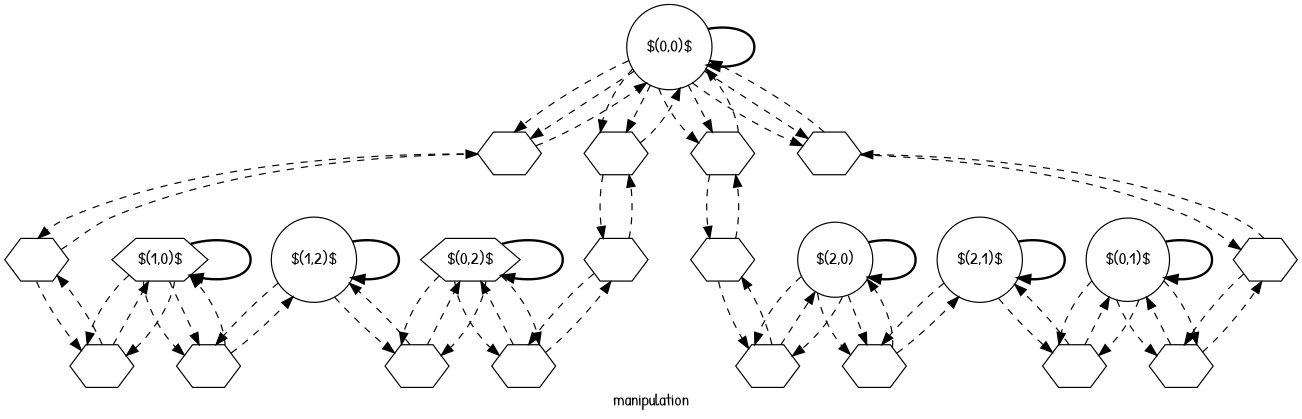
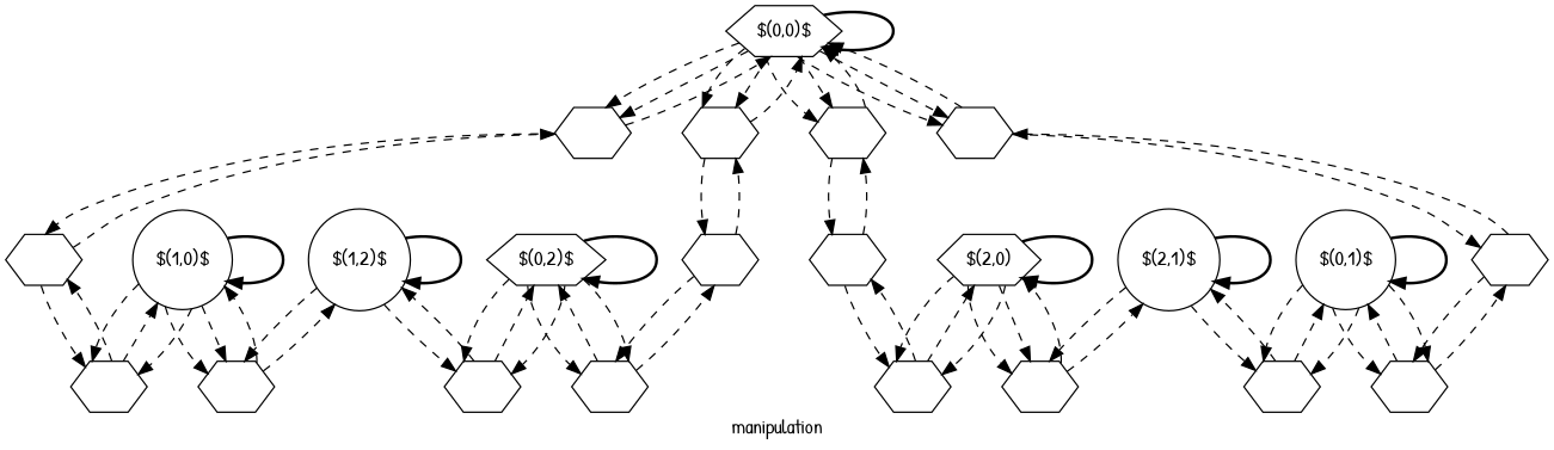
  digraph {
    fontname="Patrick Hand"
    label=manipulation
    nodesep=0.5
    splines=spline
    node [fillcolor=white fontname="Patrick Hand" shape=hexagon style=filled]
    edge [fontname="Patrick Hand" penwidth=1 style=dashed weight=3]
-   n1 [label="$(0,0)$" shape=circle]
+   n1 [label="$(0,0)$"]
    n2 [label="  "]
    n3 [label="  "]
    n4 [label="  "]
    n5 [label="  "]
    n6 [label="  "]
    n7 [label="  "]
    n8 [label="  "]
    n9 [label="  "]
    n10 [label="  "]
    n11 [label="  "]
    n12 [label="  "]
    n13 [label="  "]
-   n14 [label="$(1,0)$"]
+   n14 [label="$(1,0)$" shape=circle]
    n15 [label="  "]
    n16 [label="$(1,2)$" shape=circle]
    n17 [label="  "]
    n18 [label="$(0,2)$"]
-   n19 [label="$(2,0)" shape=circle]
+   n19 [label="$(2,0)"]
    n20 [label="  "]
    n21 [label="$(2,1)$" shape=circle]
    n22 [label="  "]
    n23 [label="$(0,1)$" shape=circle]
    n1 -> n1 [penwidth=2 style=filled weight=""]
    n1 -> n2
    n1 -> n2
    n1 -> n3
    n1 -> n3
    n1 -> n4
    n1 -> n4
    n1 -> n5
    n1 -> n5
    n2 -> n1 [constraint=false]
    n2 -> n6
    n3 -> n1 [constraint=false]
    n3 -> n7
    n4 -> n1 [constraint=false]
    n4 -> n8
    n5 -> n1 [constraint=false]
    n5 -> n9
    n6 -> n2 [constraint=false]
    n6 -> n10
    n7 -> n3 [constraint=false]
    n7 -> n11
    n8 -> n4 [constraint=false]
    n8 -> n12
    n9 -> n5 [constraint=false]
    n9 -> n13
    n10 -> n6 [constraint=false]
    n10 -> n14 [constraint=false]
    n11 -> n7 [constraint=false]
    n11 -> n19 [constraint=false]
    n12 -> n8 [constraint=false]
    n12 -> n23 [constraint=false]
    n13 -> n9 [constraint=false]
    n13 -> n18 [constraint=false]
    n14 -> n10
    n14 -> n10
    n14 -> n14 [penwidth=2 style=filled weight=""]
    n14 -> n15
    n14 -> n15
    n15 -> n14 [constraint=false]
    n15 -> n16 [constraint=false]
    n16 -> n15
    n16 -> n16 [penwidth=2 style=filled weight=""]
    n16 -> n17
    n17 -> n16 [constraint=false]
    n17 -> n18 [constraint=false]
    n18 -> n13
    n18 -> n13
    n18 -> n17
    n18 -> n17
    n18 -> n18 [penwidth=2 style=filled weight=""]
    n19 -> n11
    n19 -> n11
    n19 -> n19 [penwidth=2 style=filled weight=""]
    n19 -> n20
    n19 -> n20
    n20 -> n19 [constraint=false]
    n20 -> n21 [constraint=false]
    n21 -> n20
    n21 -> n21 [penwidth=2 style=filled weight=""]
    n21 -> n22
    n22 -> n21 [constraint=false]
    n22 -> n23 [constraint=false]
    n23 -> n12
    n23 -> n12
    n23 -> n22
    n23 -> n22
    n23 -> n23 [penwidth=2 style=filled weight=""]
  }
